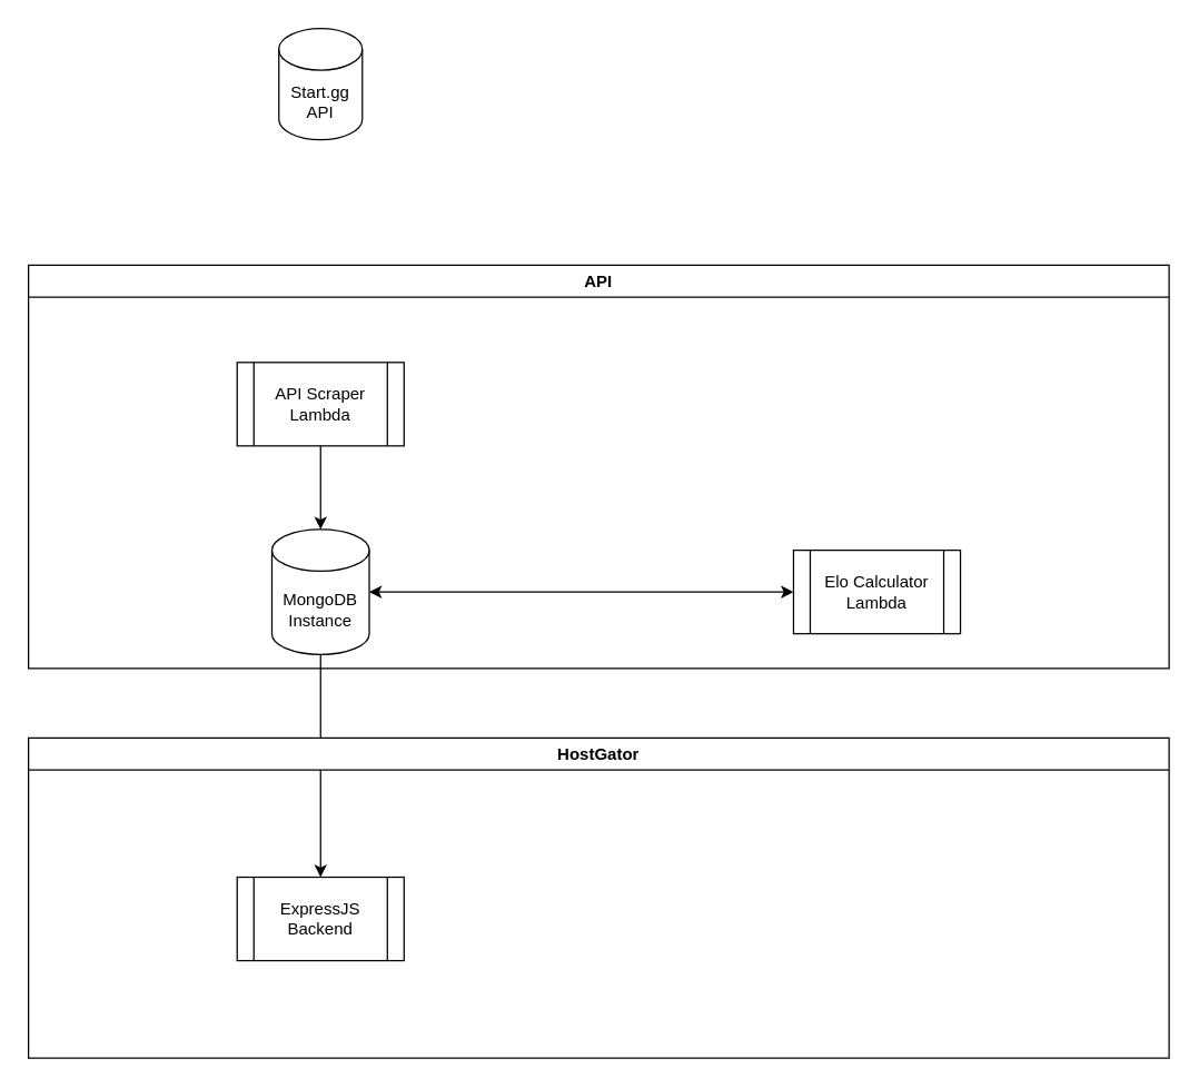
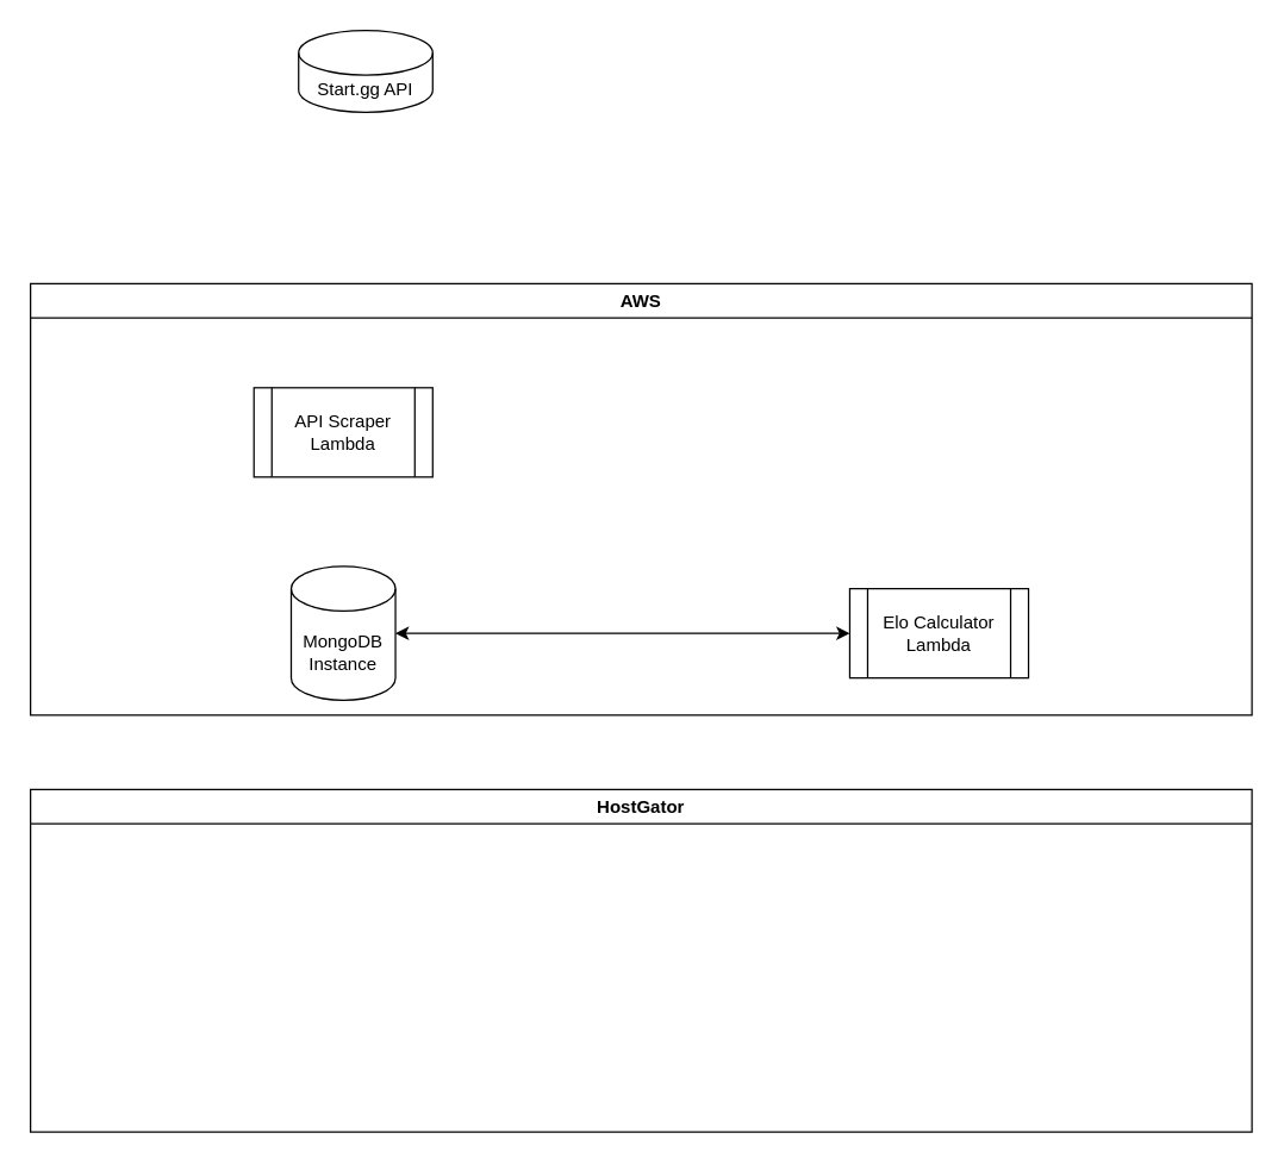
  <mxCell id="0" />
  <mxCell id="1" parent="0" />
- <mxCell id="2" value="Start.gg API" style="shape=cylinder3;whiteSpace=wrap;html=1;boundedLbl=1;backgroundOutline=1;size=15;" vertex="1" parent="1"><mxGeometry x="200" y="20" width="60" height="80" as="geometry" /></mxCell>
- <mxCell id="3" style="edgeStyle=orthogonalEdgeStyle;rounded=0;orthogonalLoop=1;jettySize=auto;html=1;entryX=0.5;entryY=0;entryDx=0;entryDy=0;" edge="1" parent="1" source="8" target="5"><mxGeometry relative="1" as="geometry"><mxPoint x="90" y="530" as="targetPoint" /><Array as="points" /></mxGeometry></mxCell>
+ <mxCell id="2" value="Start.gg API" style="shape=cylinder3;whiteSpace=wrap;html=1;boundedLbl=1;backgroundOutline=1;size=15;" vertex="1" parent="1"><mxGeometry x="200" y="20" width="90" height="55" as="geometry" /></mxCell>
  <mxCell id="4" value="HostGator" style="swimlane;" vertex="1" parent="1"><mxGeometry x="20" y="530" width="820" height="230" as="geometry" /></mxCell>
- <mxCell id="5" value="ExpressJS&lt;br&gt;Backend" style="shape=process;whiteSpace=wrap;html=1;backgroundOutline=1;" vertex="1" parent="4"><mxGeometry x="150" y="100" width="120" height="60" as="geometry" /></mxCell>
- <mxCell id="6" value="API" style="swimlane;" vertex="1" parent="1"><mxGeometry x="20" y="190" width="820" height="290" as="geometry" /></mxCell>
+ <mxCell id="6" value="AWS" style="swimlane;" vertex="1" parent="1"><mxGeometry x="20" y="190" width="820" height="290" as="geometry" /></mxCell>
  <mxCell id="7" value="API Scraper&lt;br&gt;Lambda" style="shape=process;whiteSpace=wrap;html=1;backgroundOutline=1;" vertex="1" parent="6"><mxGeometry x="150" y="70" width="120" height="60" as="geometry" /></mxCell>
  <mxCell id="8" value="MongoDB&lt;br&gt;Instance" style="shape=cylinder3;whiteSpace=wrap;html=1;boundedLbl=1;backgroundOutline=1;size=15;" vertex="1" parent="6"><mxGeometry x="175" y="190" width="70" height="90" as="geometry" /></mxCell>
- <mxCell id="9" style="edgeStyle=orthogonalEdgeStyle;rounded=0;orthogonalLoop=1;jettySize=auto;html=1;" edge="1" parent="6" source="7" target="8"><mxGeometry relative="1" as="geometry" /></mxCell>
  <mxCell id="10" value="Elo Calculator&lt;br&gt;Lambda" style="shape=process;whiteSpace=wrap;html=1;backgroundOutline=1;" vertex="1" parent="6"><mxGeometry x="550" y="205" width="120" height="60" as="geometry" /></mxCell>
  <mxCell id="11" value="" style="endArrow=classic;startArrow=classic;html=1;rounded=0;entryX=0;entryY=0.5;entryDx=0;entryDy=0;exitX=1;exitY=0.5;exitDx=0;exitDy=0;exitPerimeter=0;" edge="1" parent="6" source="8" target="10"><mxGeometry width="50" height="50" relative="1" as="geometry"><mxPoint x="390" y="230" as="sourcePoint" /><mxPoint x="440" y="180" as="targetPoint" /></mxGeometry></mxCell>
